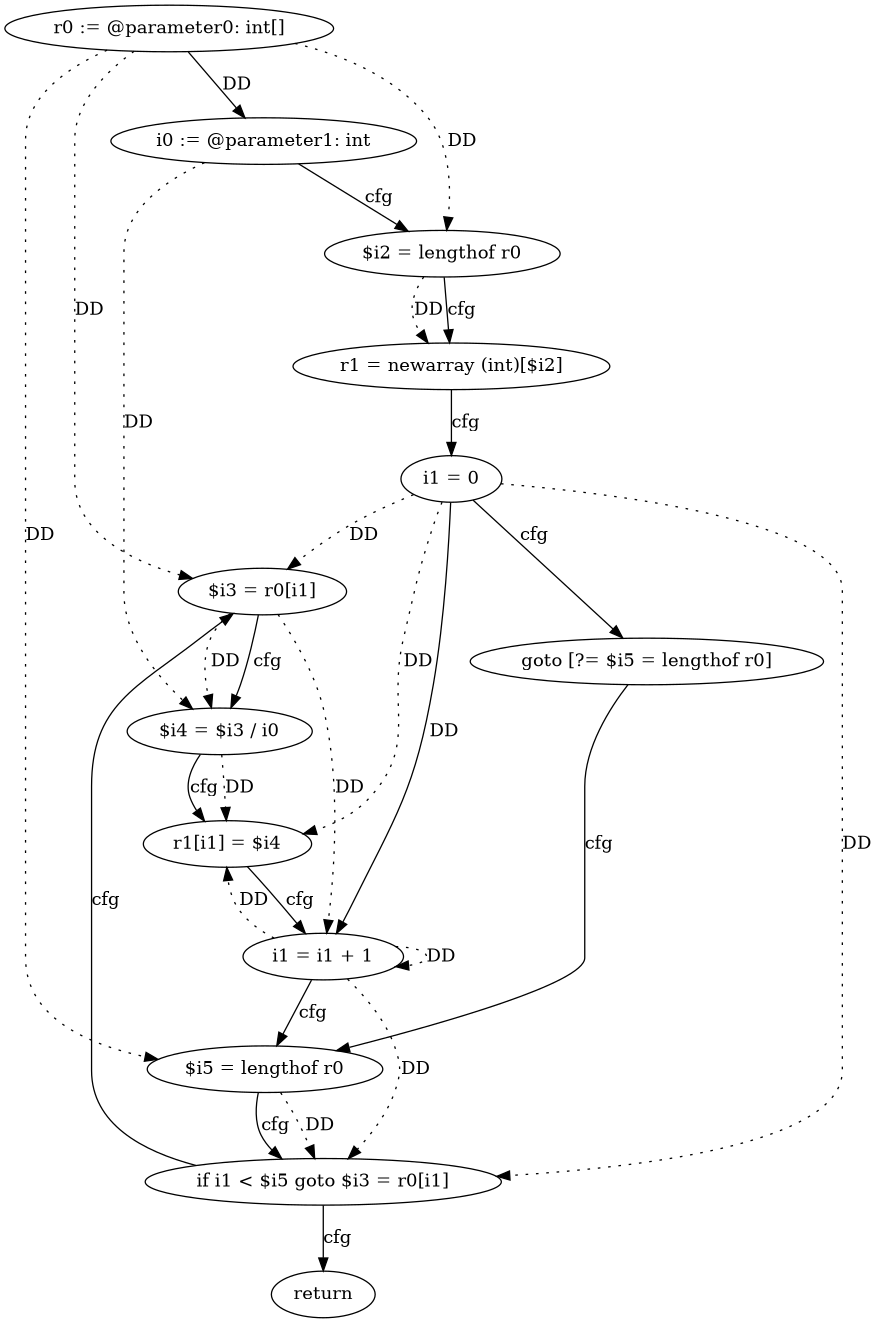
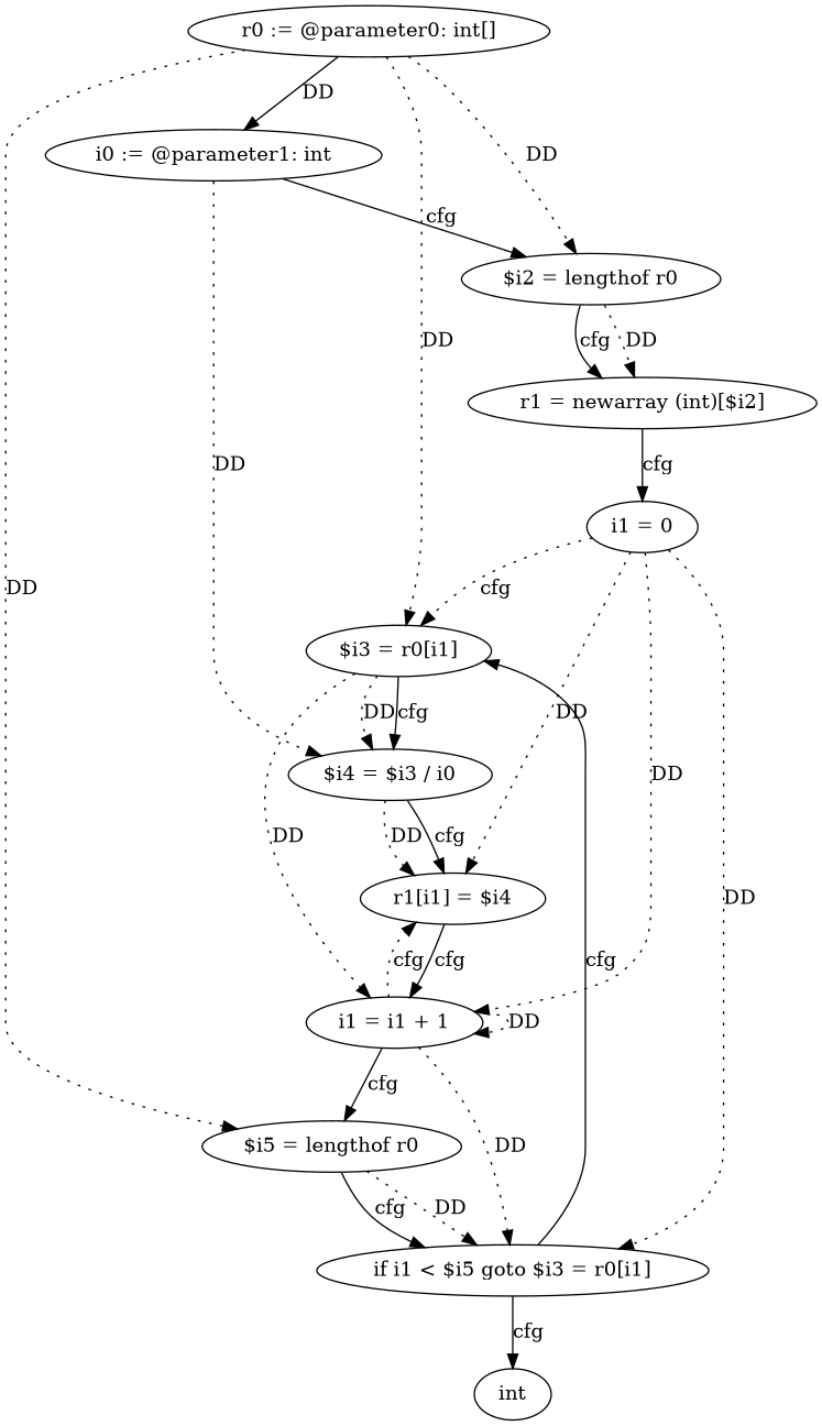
  digraph {
    edge [style=dotted]
    n1 [label="r0 := @parameter0: int[]"]
    n2 [label="i0 := @parameter1: int"]
    n3 [label="$i2 = lengthof r0"]
    n4 [label="$i3 = r0[i1]"]
    n5 [label="$i5 = lengthof r0"]
    n6 [label="$i4 = $i3 / i0"]
    n7 [label="r1 = newarray (int)[$i2]"]
    n8 [label="i1 = i1 + 1"]
    n9 [label="if i1 < $i5 goto $i3 = r0[i1]"]
    n10 [label="r1[i1] = $i4"]
    n11 [label="i1 = 0"]
-   n12 [label="goto [?= $i5 = lengthof r0]"]
-   n13 [label=return]
+   n13 [label=int]
    n1 -> n2 [label=DD style=""]
    n1 -> n3 [label=DD]
    n1 -> n4 [label=DD]
    n1 -> n5 [label=DD]
    n2 -> n3 [label=cfg style=""]
    n2 -> n6 [label=DD]
    n3 -> n7 [label=DD]
    n3 -> n7 [label=cfg style=""]
    n4 -> n6 [label=DD]
    n4 -> n6 [label=cfg style=""]
    n4 -> n8 [label=DD]
    n5 -> n9 [label=DD]
    n5 -> n9 [label=cfg style=""]
    n6 -> n10 [label=DD]
    n6 -> n10 [label=cfg style=""]
    n7 -> n11 [label=cfg style=""]
    n8 -> n5 [label=cfg style=""]
    n8 -> n8 [label=DD]
    n8 -> n9 [label=DD]
-   n8 -> n10 [label=DD]
+   n8 -> n10 [label=cfg]
    n9 -> n4 [label=cfg style=""]
    n9 -> n13 [label=cfg style=""]
    n10 -> n8 [label=cfg style=""]
-   n11 -> n4 [label=DD]
-   n11 -> n8 [label=DD style=solid]
+   n11 -> n4 [label=cfg]
+   n11 -> n8 [label=DD]
    n11 -> n9 [label=DD]
    n11 -> n10 [label=DD]
-   n11 -> n12 [label=cfg style=""]
-   n12 -> n5 [label=cfg style=""]
  }
